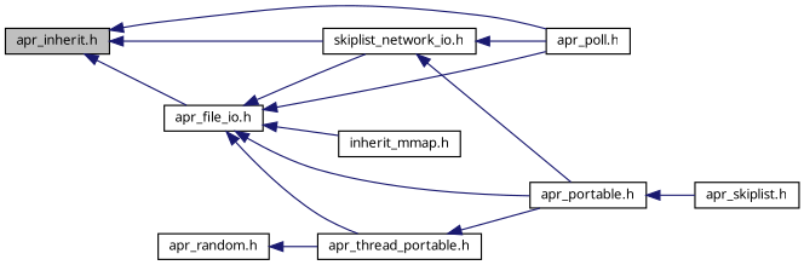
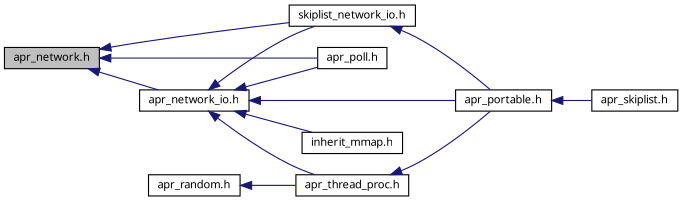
  digraph {
    fontname="Noto Sans"
    rankdir=LR
    node [color=black fillcolor=white fontname="Noto Sans" fontsize=10 shape=record style=filled]
    edge [color=midnightblue dir=back fontname="Noto Sans" fontsize=10 labelfontname=Helvetica labelfontsize=10 style=solid]
-   n1 [fillcolor=grey75 fontcolor=black height=0.2 label="apr_inherit.h" width=0.4]
-   n2 [height=0.2 label="apr_file_io.h" width=0.4]
+   n1 [fillcolor=grey75 fontcolor=black height=0.2 label="apr_network.h" width=0.4]
+   n2 [height=0.2 label="apr_network_io.h" width=0.4]
    n3 [height=0.2 label="skiplist_network_io.h" width=0.4]
    n4 [height=0.2 label="apr_poll.h" width=0.4]
    n5 [height=0.2 label="inherit_mmap.h" width=0.4]
    n6 [height=0.2 label="apr_portable.h" width=0.4]
-   n7 [height=0.2 label="apr_thread_portable.h" width=0.4]
+   n7 [height=0.2 label="apr_thread_proc.h" width=0.4]
    n8 [height=0.2 label="apr_skiplist.h" width=0.4]
    n9 [height=0.2 label="apr_random.h" width=0.4]
    n1 -> n2
    n1 -> n3
    n1 -> n4
    n2 -> n3
    n2 -> n4
    n2 -> n5
    n2 -> n6
    n2 -> n7
-   n3 -> n4
    n3 -> n6
    n6 -> n8
    n7 -> n6
    n9 -> n7
  }
